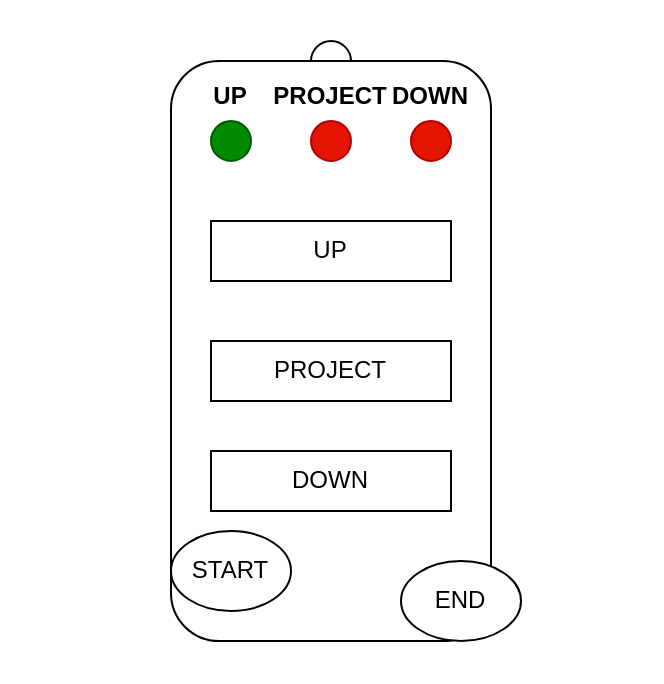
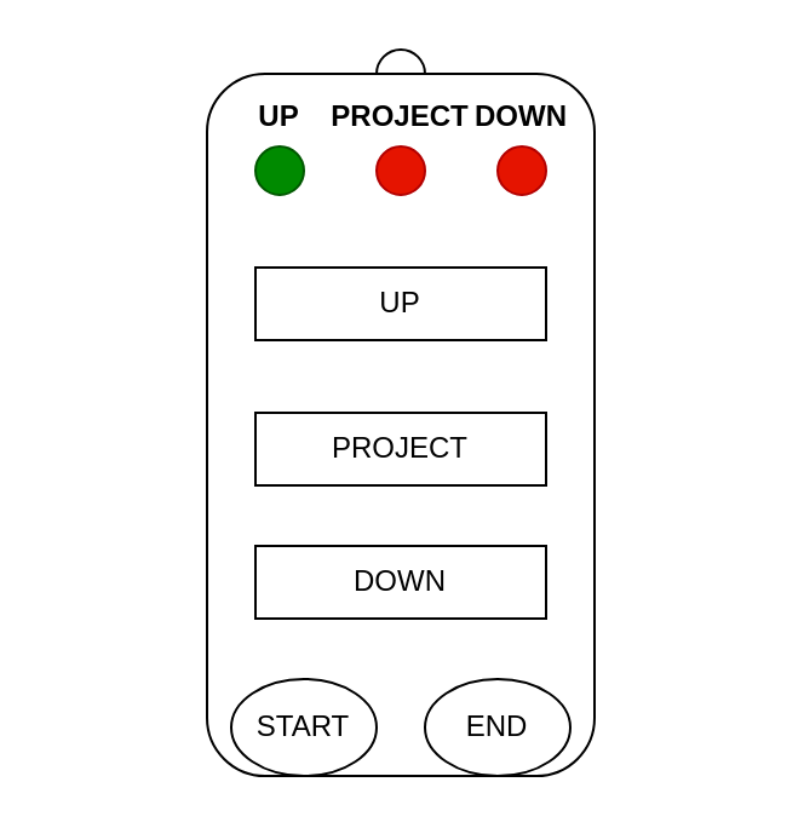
  <mxCell id="0" />
  <mxCell id="1" parent="0" />
  <mxCell id="2" value="" style="ellipse;whiteSpace=wrap;html=1;" vertex="1" parent="1"><mxGeometry x="155" y="20" width="20" height="20" as="geometry" /></mxCell>
  <mxCell id="3" value="" style="rounded=1;whiteSpace=wrap;html=1;rotation=90;" vertex="1" parent="1"><mxGeometry x="20" y="95" width="290" height="160" as="geometry" /></mxCell>
  <mxCell id="4" value="UP&lt;div&gt;&lt;br&gt;&lt;/div&gt;" style="text;html=1;align=center;verticalAlign=middle;whiteSpace=wrap;rounded=0;fontStyle=1" vertex="1" parent="1"><mxGeometry x="85" y="40" width="60" height="30" as="geometry" /></mxCell>
  <mxCell id="5" value="PROJECT&lt;div&gt;&lt;br&gt;&lt;/div&gt;" style="text;html=1;align=center;verticalAlign=middle;whiteSpace=wrap;rounded=0;fontStyle=1" vertex="1" parent="1"><mxGeometry x="135" y="40" width="60" height="30" as="geometry" /></mxCell>
  <mxCell id="6" value="&lt;div&gt;DOWN&lt;/div&gt;&lt;div&gt;&lt;br&gt;&lt;/div&gt;" style="text;html=1;align=center;verticalAlign=middle;whiteSpace=wrap;rounded=0;fontStyle=1" vertex="1" parent="1"><mxGeometry x="185" y="40" width="60" height="30" as="geometry" /></mxCell>
  <mxCell id="7" value="" style="ellipse;whiteSpace=wrap;html=1;aspect=fixed;fillColor=#008a00;fontColor=#ffffff;strokeColor=#005700;" vertex="1" parent="1"><mxGeometry x="105" y="60" width="20" height="20" as="geometry" /></mxCell>
  <mxCell id="8" value="" style="ellipse;whiteSpace=wrap;html=1;aspect=fixed;fillColor=#e51400;fontColor=#ffffff;strokeColor=#B20000;" vertex="1" parent="1"><mxGeometry x="205" y="60" width="20" height="20" as="geometry" /></mxCell>
  <mxCell id="9" value="" style="ellipse;whiteSpace=wrap;html=1;aspect=fixed;fillColor=#e51400;fontColor=#ffffff;strokeColor=#B20000;" vertex="1" parent="1"><mxGeometry x="155" y="60" width="20" height="20" as="geometry" /></mxCell>
  <mxCell id="10" value="&lt;div&gt;&lt;br&gt;&lt;/div&gt;UP&lt;div&gt;&lt;br&gt;&lt;/div&gt;" style="rounded=0;whiteSpace=wrap;html=1;" vertex="1" parent="1"><mxGeometry x="105" y="110" width="120" height="30" as="geometry" /></mxCell>
  <mxCell id="11" value="&lt;div&gt;PROJECT&lt;/div&gt;" style="rounded=0;whiteSpace=wrap;html=1;" vertex="1" parent="1"><mxGeometry x="105" y="170" width="120" height="30" as="geometry" /></mxCell>
  <mxCell id="12" value="&lt;div&gt;DOWN&lt;/div&gt;" style="rounded=0;whiteSpace=wrap;html=1;" vertex="1" parent="1"><mxGeometry x="105" y="225" width="120" height="30" as="geometry" /></mxCell>
- <mxCell id="13" value="START" style="ellipse;whiteSpace=wrap;html=1;" vertex="1" parent="1"><mxGeometry x="85" y="265" width="60" height="40" as="geometry" /></mxCell>
- <mxCell id="14" value="END" style="ellipse;whiteSpace=wrap;html=1;" vertex="1" parent="1"><mxGeometry x="200" y="280" width="60" height="40" as="geometry" /></mxCell>
+ <mxCell id="13" value="START" style="ellipse;whiteSpace=wrap;html=1;" vertex="1" parent="1"><mxGeometry x="95" y="280" width="60" height="40" as="geometry" /></mxCell>
+ <mxCell id="14" value="END" style="ellipse;whiteSpace=wrap;html=1;" vertex="1" parent="1"><mxGeometry x="175" y="280" width="60" height="40" as="geometry" /></mxCell>
